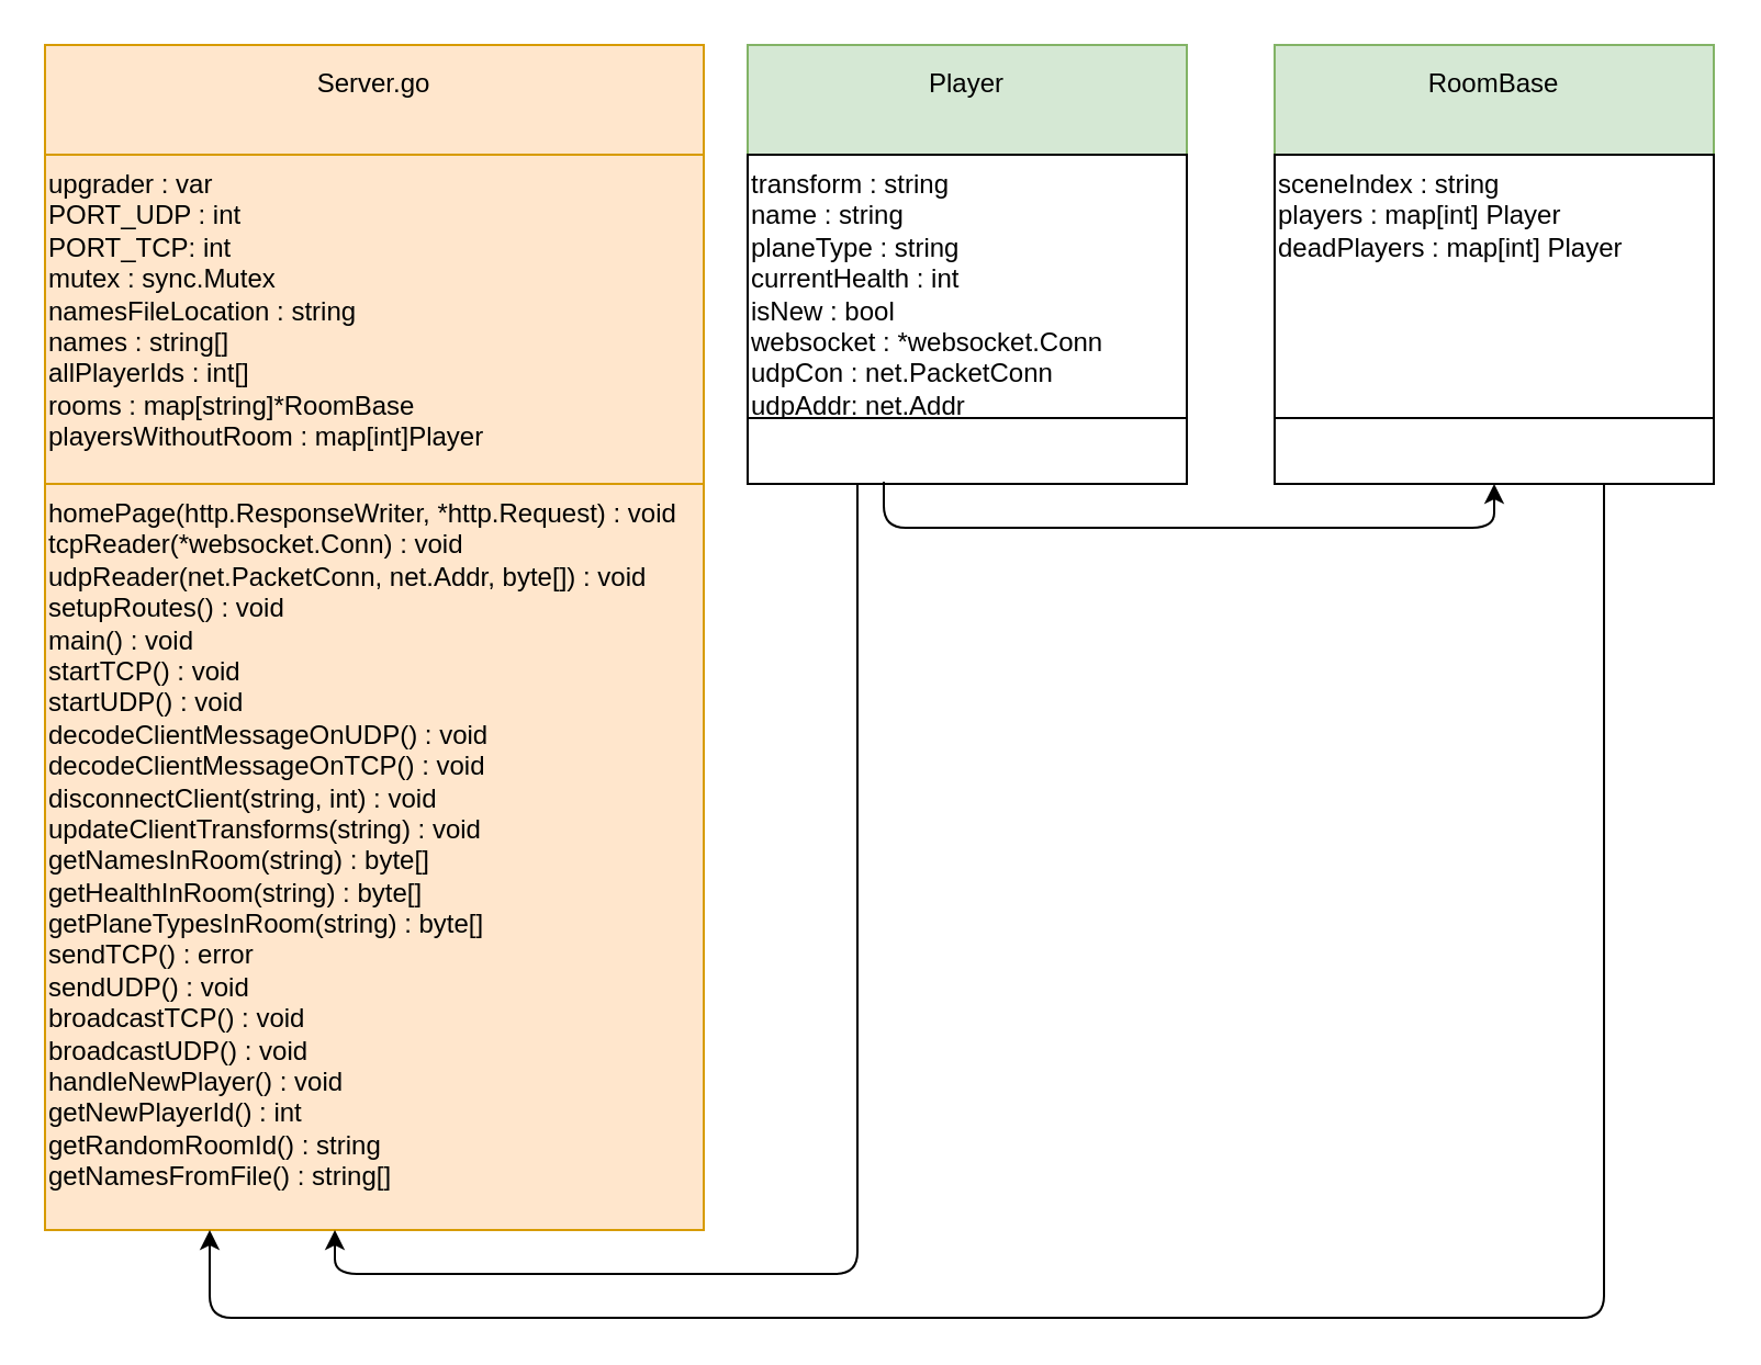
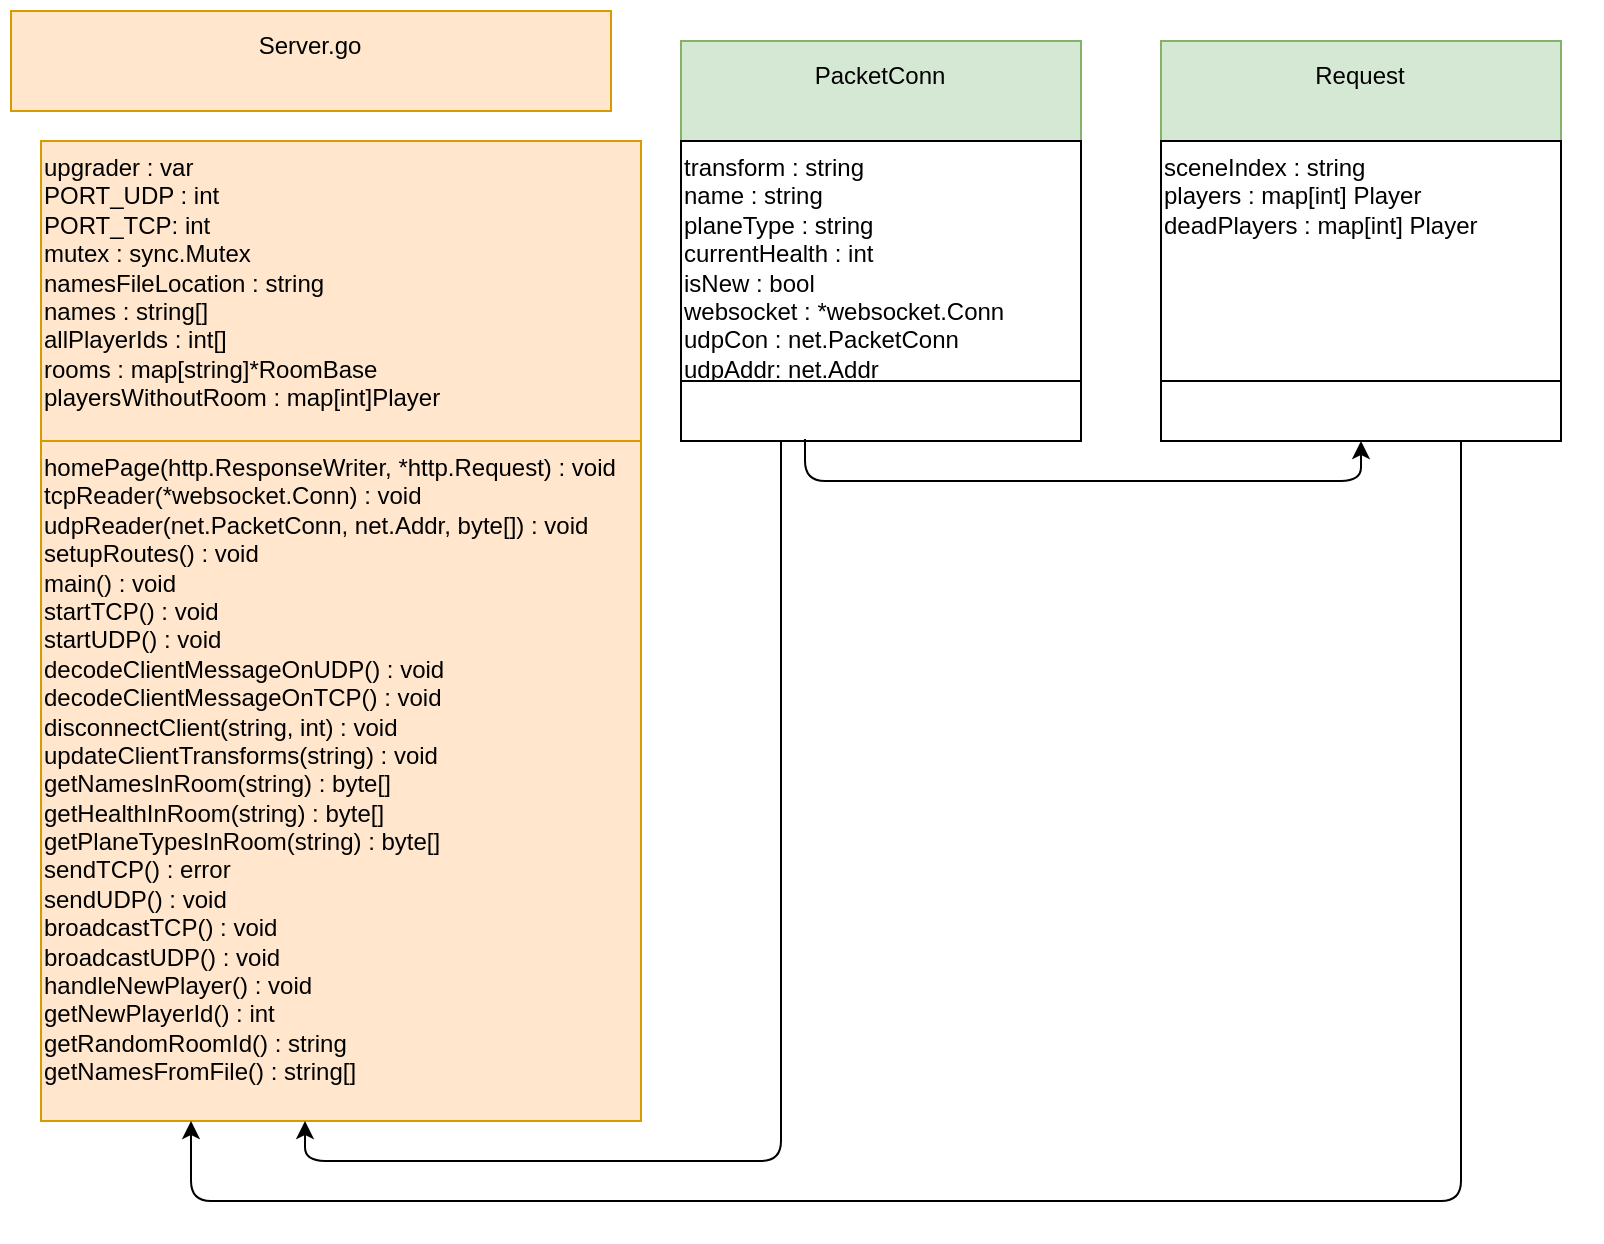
  <mxCell id="0" />
  <mxCell id="1" parent="0" />
- <mxCell id="2" value="&lt;div&gt;Server.go&lt;/div&gt;&lt;div&gt;&lt;br&gt;&lt;/div&gt;" style="rounded=0;whiteSpace=wrap;html=1;fillColor=#ffe6cc;strokeColor=#d79b00;" parent="1" vertex="1"><mxGeometry x="20" y="20" width="300" height="50" as="geometry" /></mxCell>
+ <mxCell id="2" value="&lt;div&gt;Server.go&lt;/div&gt;&lt;div&gt;&lt;br&gt;&lt;/div&gt;" style="rounded=0;whiteSpace=wrap;html=1;fillColor=#ffe6cc;strokeColor=#d79b00;" parent="1" vertex="1"><mxGeometry x="5" y="5" width="300" height="50" as="geometry" /></mxCell>
  <mxCell id="3" style="edgeStyle=orthogonalEdgeStyle;rounded=0;orthogonalLoop=1;jettySize=auto;html=1;exitX=0.5;exitY=1;exitDx=0;exitDy=0;" parent="1" source="2" target="2" edge="1"><mxGeometry relative="1" as="geometry" /></mxCell>
  <mxCell id="4" value="&lt;div align=&quot;left&quot;&gt;upgrader : var&lt;br&gt;&lt;/div&gt;&lt;div align=&quot;left&quot;&gt;PORT_UDP : int&lt;br&gt;&lt;/div&gt;&lt;div align=&quot;left&quot;&gt;PORT_TCP: int&lt;/div&gt;&lt;div align=&quot;left&quot;&gt;mutex : sync.Mutex&lt;br&gt;&lt;/div&gt;&lt;div align=&quot;left&quot;&gt;namesFileLocation : string&lt;br&gt;&lt;/div&gt;&lt;div align=&quot;left&quot;&gt;names : string[]&lt;br&gt;&lt;/div&gt;&lt;div align=&quot;left&quot;&gt;allPlayerIds : int[]&lt;br&gt;&lt;/div&gt;&lt;div align=&quot;left&quot;&gt;rooms : map[string]*RoomBase&lt;br&gt;&lt;/div&gt;&lt;div align=&quot;left&quot;&gt;playersWithoutRoom : map[int]Player&lt;br&gt;&lt;/div&gt;" style="rounded=0;whiteSpace=wrap;html=1;verticalAlign=top;align=left;fillColor=#ffe6cc;strokeColor=#d79b00;" parent="1" vertex="1"><mxGeometry x="20" y="70" width="300" height="150" as="geometry" /></mxCell>
  <mxCell id="5" value="&lt;div&gt;homePage(http.ResponseWriter, *http.Request) : void&lt;br&gt;&lt;/div&gt;&lt;div&gt;tcpReader(*websocket.Conn) : void&lt;br&gt;&lt;/div&gt;&lt;div&gt;udpReader(net.PacketConn, net.Addr, byte[]) : void&lt;br&gt;&lt;/div&gt;&lt;div&gt;setupRoutes() : void&lt;br&gt;&lt;/div&gt;&lt;div&gt;main() : void&lt;br&gt;&lt;/div&gt;&lt;div&gt;startTCP() : void&lt;br&gt;&lt;/div&gt;&lt;div&gt;startUDP() : void&lt;br&gt;&lt;/div&gt;&lt;div&gt;decodeClientMessageOnUDP() : void&lt;br&gt;&lt;/div&gt;&lt;div&gt;decodeClientMessageOnTCP() : void&lt;br&gt;&lt;/div&gt;&lt;div&gt;disconnectClient(string, int) : void&lt;br&gt;&lt;/div&gt;&lt;div&gt;updateClientTransforms(string) : void&lt;br&gt;&lt;/div&gt;&lt;div&gt;getNamesInRoom(string) : byte[]&lt;br&gt;&lt;/div&gt;&lt;div&gt;getHealthInRoom(string) : byte[]&lt;br&gt;&lt;/div&gt;&lt;div&gt;getPlaneTypesInRoom(string) : byte[]&lt;br&gt;&lt;/div&gt;&lt;div&gt;sendTCP() : error&lt;br&gt;&lt;/div&gt;&lt;div&gt;sendUDP() : void&lt;br&gt;&lt;/div&gt;&lt;div&gt;broadcastTCP() : void&lt;br&gt;&lt;/div&gt;&lt;div&gt;broadcastUDP() : void&lt;br&gt;&lt;/div&gt;&lt;div&gt;handleNewPlayer() : void&lt;br&gt;&lt;/div&gt;&lt;div&gt;getNewPlayerId() : int&lt;br&gt;&lt;/div&gt;&lt;div&gt;getRandomRoomId() : string&lt;br&gt;&lt;/div&gt;&lt;div&gt;getNamesFromFile() : string[]&lt;br&gt;&lt;/div&gt;" style="rounded=0;whiteSpace=wrap;html=1;align=left;horizontal=1;verticalAlign=top;fillColor=#ffe6cc;strokeColor=#d79b00;" parent="1" vertex="1"><mxGeometry x="20" y="220" width="300" height="340" as="geometry" /></mxCell>
  <mxCell id="6" style="edgeStyle=orthogonalEdgeStyle;rounded=0;orthogonalLoop=1;jettySize=auto;html=1;exitX=0.5;exitY=1;exitDx=0;exitDy=0;" parent="1" source="5" target="5" edge="1"><mxGeometry relative="1" as="geometry" /></mxCell>
- <mxCell id="7" value="&lt;div&gt;Player&lt;/div&gt;&lt;div&gt;&lt;br&gt;&lt;/div&gt;" style="rounded=0;whiteSpace=wrap;html=1;fillColor=#d5e8d4;strokeColor=#82b366;" parent="1" vertex="1"><mxGeometry x="340" y="20" width="200" height="50" as="geometry" /></mxCell>
+ <mxCell id="7" value="&lt;div&gt;PacketConn&lt;/div&gt;&lt;div&gt;&lt;br&gt;&lt;/div&gt;" style="rounded=0;whiteSpace=wrap;html=1;fillColor=#d5e8d4;strokeColor=#82b366;" parent="1" vertex="1"><mxGeometry x="340" y="20" width="200" height="50" as="geometry" /></mxCell>
  <mxCell id="8" value="&lt;div&gt;transform : string&lt;br&gt;&lt;/div&gt;&lt;div&gt;name : string&lt;br&gt;&lt;/div&gt;&lt;div&gt;planeType : string&lt;br&gt;&lt;/div&gt;&lt;div&gt;currentHealth : int&lt;br&gt;&lt;/div&gt;&lt;div&gt;isNew : bool&lt;br&gt;&lt;/div&gt;&lt;div&gt;websocket : *websocket.Conn&lt;br&gt;&lt;/div&gt;&lt;div&gt;udpCon : net.PacketConn&lt;br&gt;&lt;/div&gt;&lt;div&gt;udpAddr: net.Addr&lt;/div&gt;&lt;div&gt;&lt;br&gt;&lt;/div&gt;&lt;div&gt;&lt;br&gt;&lt;/div&gt;" style="rounded=0;whiteSpace=wrap;html=1;horizontal=1;verticalAlign=top;align=left;" parent="1" vertex="1"><mxGeometry x="340" y="70" width="200" height="120" as="geometry" /></mxCell>
  <mxCell id="9" value="" style="rounded=0;whiteSpace=wrap;html=1;" parent="1" vertex="1"><mxGeometry x="340" y="190" width="200" height="30" as="geometry" /></mxCell>
- <mxCell id="10" value="&lt;div&gt;RoomBase&lt;/div&gt;&lt;div&gt;&lt;br&gt;&lt;/div&gt;" style="rounded=0;whiteSpace=wrap;html=1;fillColor=#d5e8d4;strokeColor=#82b366;" parent="1" vertex="1"><mxGeometry x="580" y="20" width="200" height="50" as="geometry" /></mxCell>
+ <mxCell id="10" value="&lt;div&gt;Request&lt;/div&gt;&lt;div&gt;&lt;br&gt;&lt;/div&gt;" style="rounded=0;whiteSpace=wrap;html=1;fillColor=#d5e8d4;strokeColor=#82b366;" parent="1" vertex="1"><mxGeometry x="580" y="20" width="200" height="50" as="geometry" /></mxCell>
  <mxCell id="11" value="&lt;div&gt;sceneIndex : string&lt;br&gt;&lt;/div&gt;&lt;div&gt;players : map[int] Player&lt;br&gt;&lt;/div&gt;&lt;div&gt;deadPlayers : map[int] Player&lt;br&gt;&lt;/div&gt;" style="rounded=0;whiteSpace=wrap;html=1;horizontal=1;verticalAlign=top;align=left;" parent="1" vertex="1"><mxGeometry x="580" y="70" width="200" height="120" as="geometry" /></mxCell>
  <mxCell id="12" value="" style="rounded=0;whiteSpace=wrap;html=1;" parent="1" vertex="1"><mxGeometry x="580" y="190" width="200" height="30" as="geometry" /></mxCell>
  <mxCell id="13" value="" style="endArrow=classic;html=1;exitX=0.31;exitY=0.967;exitDx=0;exitDy=0;exitPerimeter=0;" parent="1" source="9" target="12" edge="1"><mxGeometry width="50" height="50" relative="1" as="geometry"><mxPoint x="400" y="240" as="sourcePoint" /><mxPoint x="70" y="680" as="targetPoint" /><Array as="points"><mxPoint x="402" y="240" /><mxPoint x="680" y="240" /></Array></mxGeometry></mxCell>
  <mxCell id="14" value="" style="endArrow=classic;html=1;exitX=0.25;exitY=1;exitDx=0;exitDy=0;entryX=0.44;entryY=1;entryDx=0;entryDy=0;entryPerimeter=0;" parent="1" source="9" target="5" edge="1"><mxGeometry width="50" height="50" relative="1" as="geometry"><mxPoint x="20" y="730" as="sourcePoint" /><mxPoint x="110" y="660" as="targetPoint" /><Array as="points"><mxPoint x="390" y="580" /><mxPoint x="152" y="580" /></Array></mxGeometry></mxCell>
  <mxCell id="15" value="" style="endArrow=classic;html=1;entryX=0.25;entryY=1;entryDx=0;entryDy=0;exitX=0.75;exitY=1;exitDx=0;exitDy=0;" parent="1" source="12" target="5" edge="1"><mxGeometry width="50" height="50" relative="1" as="geometry"><mxPoint x="20" y="760" as="sourcePoint" /><mxPoint x="70" y="710" as="targetPoint" /><Array as="points"><mxPoint x="730" y="600" /><mxPoint x="95" y="600" /></Array></mxGeometry></mxCell>
